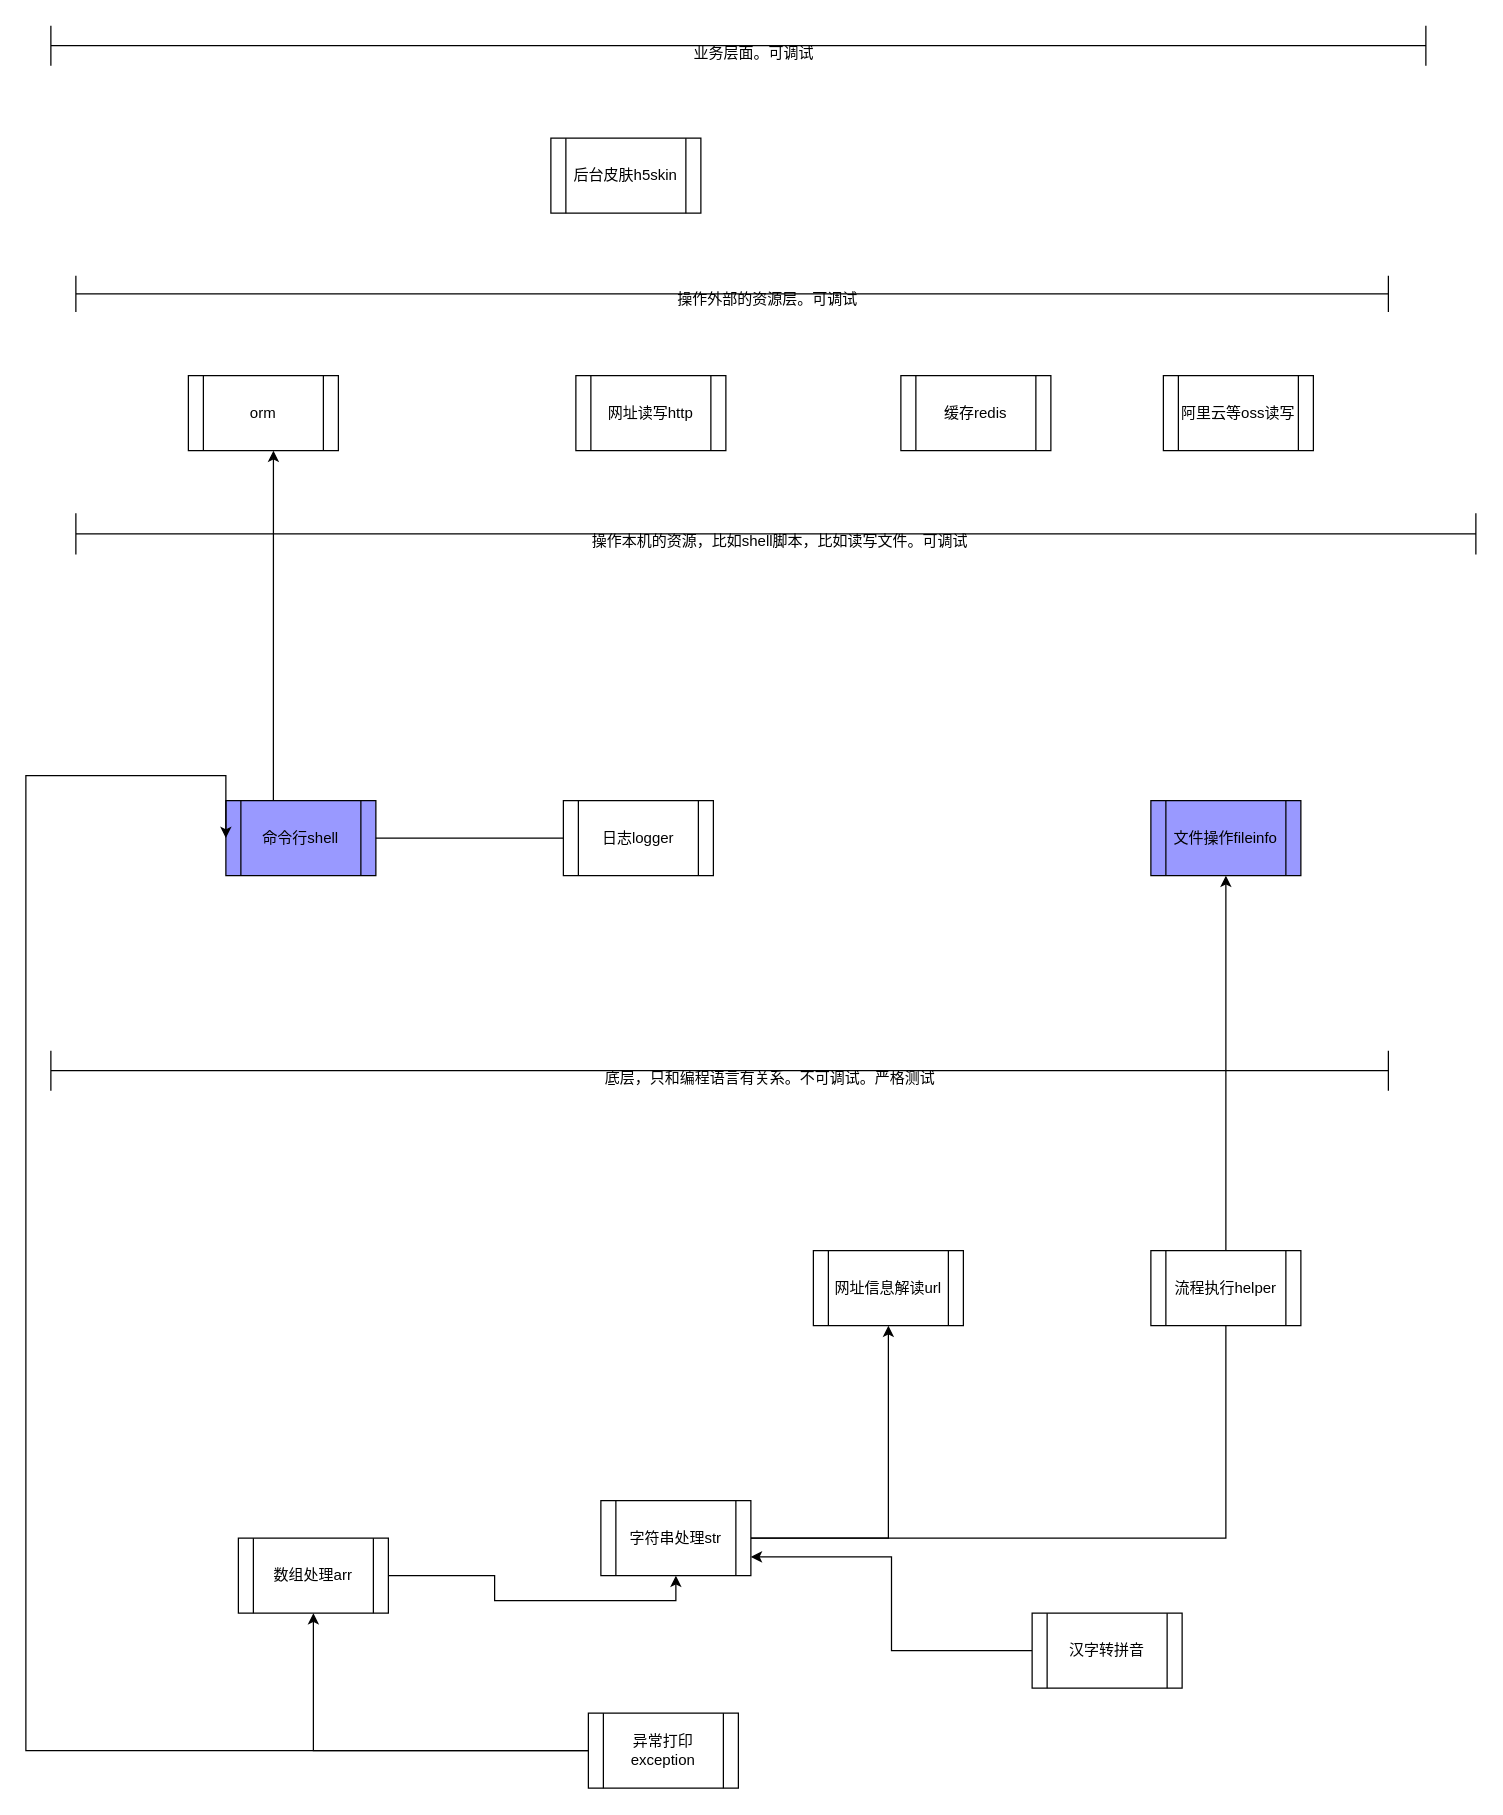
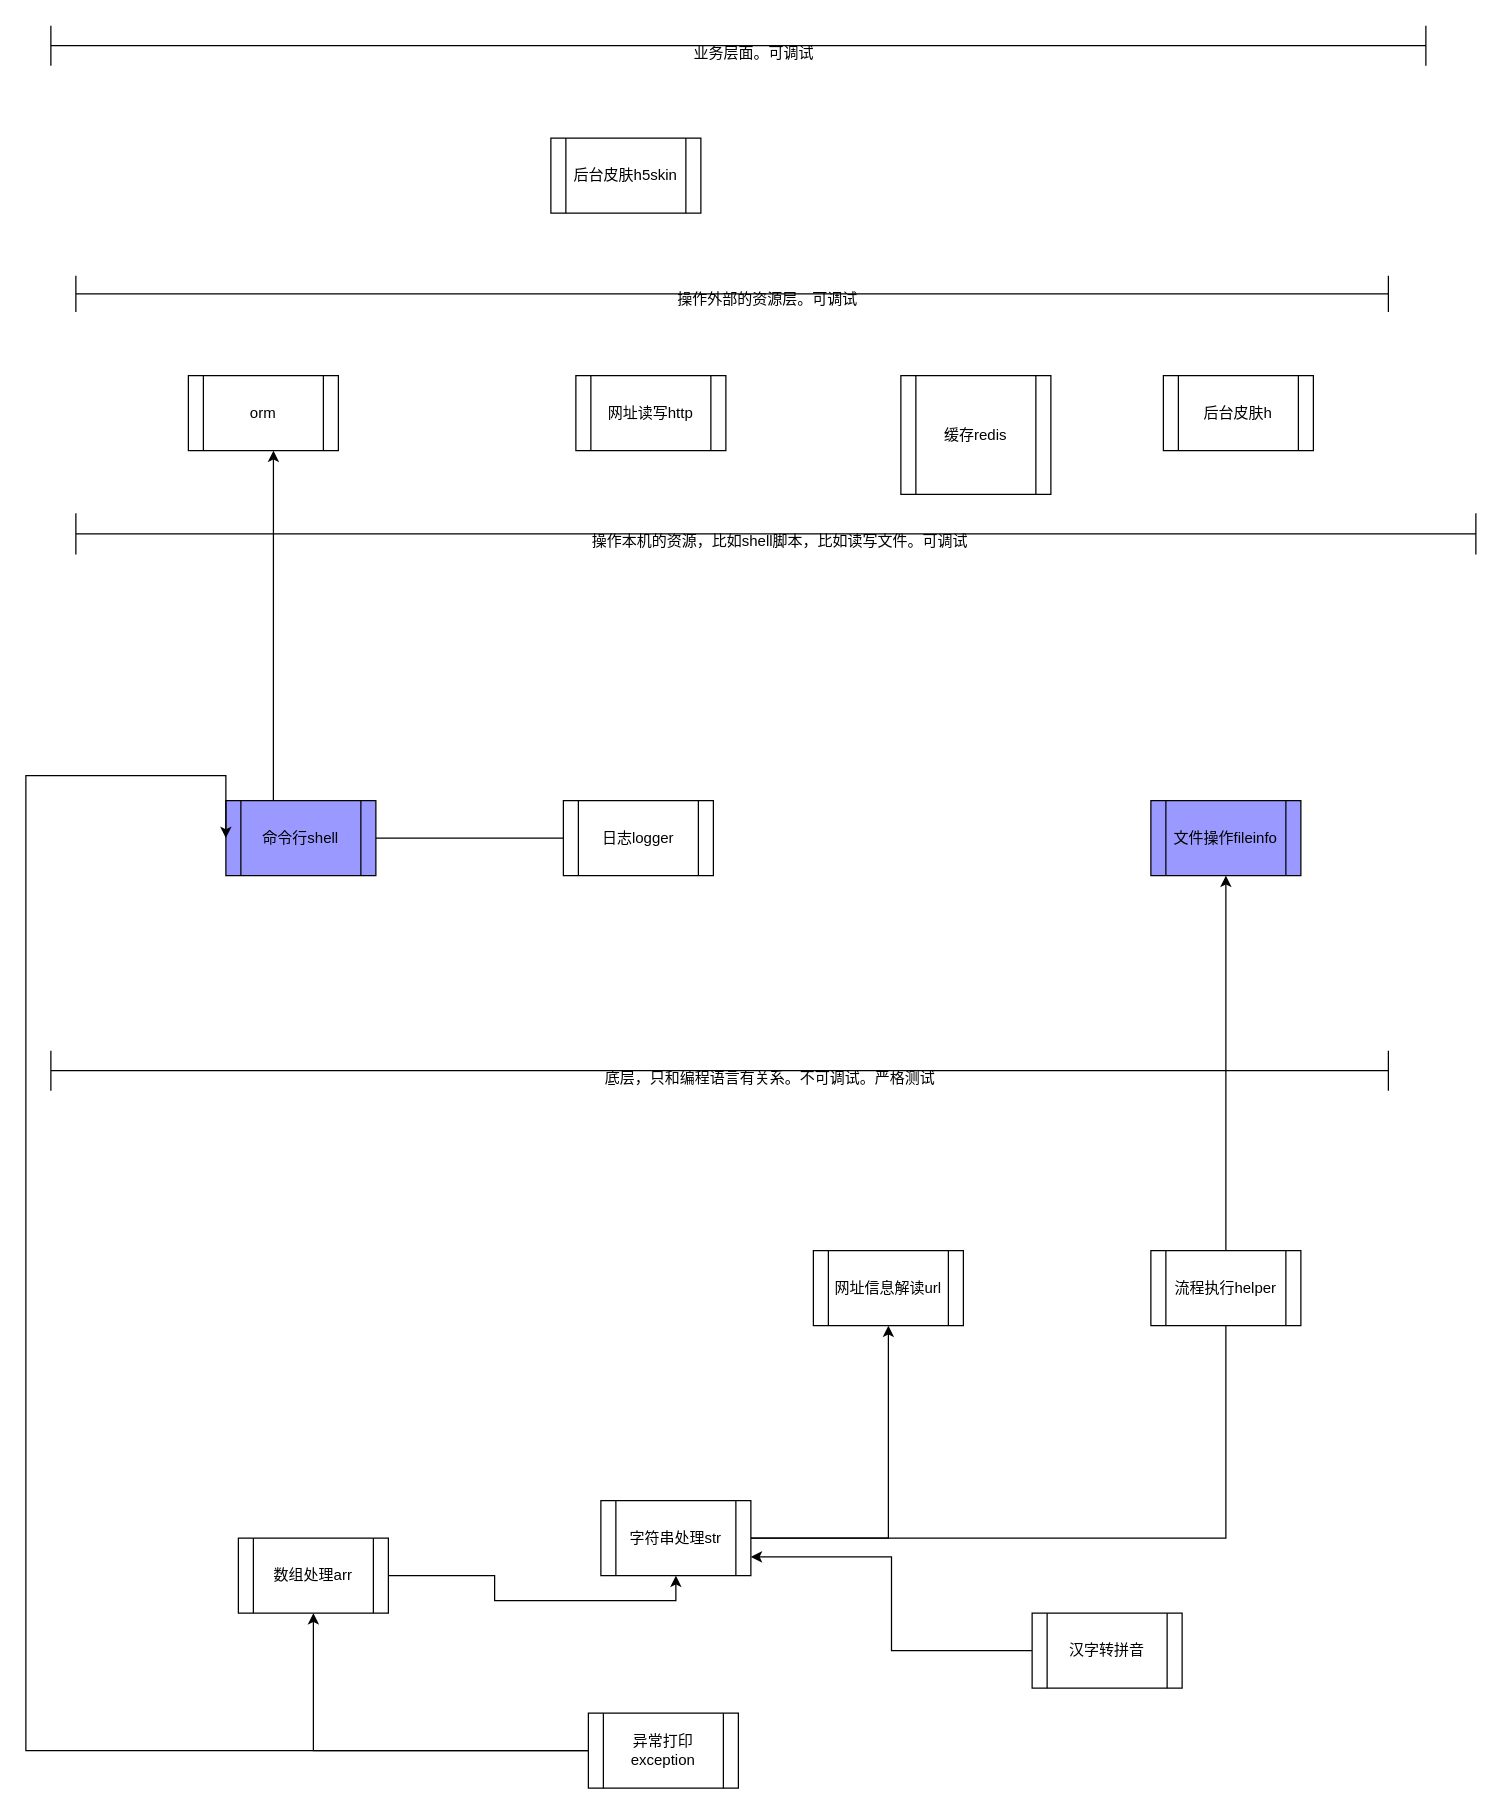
  <mxCell id="0" />
  <mxCell id="1" parent="0" />
  <mxCell id="2" style="edgeStyle=orthogonalEdgeStyle;rounded=0;orthogonalLoop=1;jettySize=auto;html=1;entryX=0.5;entryY=1;entryDx=0;entryDy=0;" edge="1" parent="1" source="4" target="15"><mxGeometry relative="1" as="geometry" /></mxCell>
  <mxCell id="3" style="edgeStyle=orthogonalEdgeStyle;rounded=0;orthogonalLoop=1;jettySize=auto;html=1;entryX=0.5;entryY=1;entryDx=0;entryDy=0;" edge="1" parent="1" source="4" target="16"><mxGeometry relative="1" as="geometry" /></mxCell>
  <mxCell id="4" value="字符串处理str" style="shape=process;whiteSpace=wrap;html=1;backgroundOutline=1;" vertex="1" parent="1"><mxGeometry x="480" y="1200" width="120" height="60" as="geometry" /></mxCell>
  <mxCell id="5" style="edgeStyle=orthogonalEdgeStyle;rounded=0;orthogonalLoop=1;jettySize=auto;html=1;entryX=0.5;entryY=1;entryDx=0;entryDy=0;" edge="1" parent="1" source="6" target="4"><mxGeometry relative="1" as="geometry" /></mxCell>
  <mxCell id="6" value="数组处理arr" style="shape=process;whiteSpace=wrap;html=1;backgroundOutline=1;" vertex="1" parent="1"><mxGeometry x="190" y="1230" width="120" height="60" as="geometry" /></mxCell>
  <mxCell id="7" style="edgeStyle=orthogonalEdgeStyle;rounded=0;orthogonalLoop=1;jettySize=auto;html=1;entryX=0.567;entryY=1;entryDx=0;entryDy=0;entryPerimeter=0;" edge="1" parent="1" source="8" target="10"><mxGeometry relative="1" as="geometry" /></mxCell>
  <mxCell id="8" value="日志logger" style="shape=process;whiteSpace=wrap;html=1;backgroundOutline=1;" vertex="1" parent="1"><mxGeometry x="450" y="640" width="120" height="60" as="geometry" /></mxCell>
  <mxCell id="9" value="流程执行helper" style="shape=process;whiteSpace=wrap;html=1;backgroundOutline=1;" vertex="1" parent="1"><mxGeometry x="920" y="1000" width="120" height="60" as="geometry" /></mxCell>
  <mxCell id="10" value="orm" style="shape=process;whiteSpace=wrap;html=1;backgroundOutline=1;" vertex="1" parent="1"><mxGeometry y="300" width="120" height="60" as="geometry" x="150" /></mxCell>
  <mxCell id="11" value="命令行shell" style="shape=process;whiteSpace=wrap;html=1;backgroundOutline=1;fillColor=#9999FF;" vertex="1" parent="1"><mxGeometry x="180" y="640" width="120" height="60" as="geometry" /></mxCell>
  <mxCell id="12" style="edgeStyle=orthogonalEdgeStyle;rounded=0;orthogonalLoop=1;jettySize=auto;html=1;entryX=0.5;entryY=1;entryDx=0;entryDy=0;" edge="1" parent="1" source="14" target="6"><mxGeometry relative="1" as="geometry" /></mxCell>
  <mxCell id="13" style="edgeStyle=orthogonalEdgeStyle;rounded=0;orthogonalLoop=1;jettySize=auto;html=1;entryX=0;entryY=0.5;entryDx=0;entryDy=0;" edge="1" parent="1" source="14" target="11"><mxGeometry relative="1" as="geometry"><Array as="points"><mxPoint x="20" y="1400" /><mxPoint x="20" y="620" /></Array></mxGeometry></mxCell>
  <mxCell id="14" value="异常打印exception" style="shape=process;whiteSpace=wrap;html=1;backgroundOutline=1;" vertex="1" parent="1"><mxGeometry x="470" y="1370" width="120" height="60" as="geometry" /></mxCell>
  <mxCell id="15" value="网址信息解读url" style="shape=process;whiteSpace=wrap;html=1;backgroundOutline=1;" vertex="1" parent="1"><mxGeometry x="650" y="1000" width="120" height="60" as="geometry" /></mxCell>
  <mxCell id="16" value="文件操作fileinfo" style="shape=process;whiteSpace=wrap;html=1;backgroundOutline=1;fillColor=#9999FF;" vertex="1" parent="1"><mxGeometry x="920" y="640" width="120" height="60" as="geometry" /></mxCell>
  <mxCell id="17" style="edgeStyle=orthogonalEdgeStyle;rounded=0;orthogonalLoop=1;jettySize=auto;html=1;entryX=1;entryY=0.75;entryDx=0;entryDy=0;" edge="1" parent="1" source="18" target="4"><mxGeometry relative="1" as="geometry" /></mxCell>
  <mxCell id="18" value="汉字转拼音" style="shape=process;whiteSpace=wrap;html=1;backgroundOutline=1;" vertex="1" parent="1"><mxGeometry x="825" y="1290" width="120" height="60" as="geometry" /></mxCell>
- <mxCell id="19" value="缓存redis" style="shape=process;whiteSpace=wrap;html=1;backgroundOutline=1;" vertex="1" parent="1"><mxGeometry x="720" y="300" width="120" height="60" as="geometry" /></mxCell>
+ <mxCell id="19" value="缓存redis" style="shape=process;whiteSpace=wrap;html=1;backgroundOutline=1;" vertex="1" parent="1"><mxGeometry x="720" y="300" width="120" height="95" as="geometry" /></mxCell>
  <mxCell id="20" value="后台皮肤h5skin" style="shape=process;whiteSpace=wrap;html=1;backgroundOutline=1;" vertex="1" parent="1"><mxGeometry x="440" y="110" width="120" height="60" as="geometry" /></mxCell>
  <mxCell id="21" value="" style="shape=crossbar;whiteSpace=wrap;html=1;rounded=1;" vertex="1" parent="1"><mxGeometry x="40" y="840" width="1070" height="32" as="geometry" /></mxCell>
  <mxCell id="22" value="底层，只和编程语言有关系。不可调试。严格测试" style="text;html=1;align=center;verticalAlign=middle;resizable=0;points=[];autosize=1;" vertex="1" parent="21"><mxGeometry x="435" y="12" width="280" height="20" as="geometry" /></mxCell>
  <mxCell id="23" value="" style="shape=crossbar;whiteSpace=wrap;html=1;rounded=1;" vertex="1" parent="1"><mxGeometry x="60" y="220" width="1050" height="29" as="geometry" /></mxCell>
  <mxCell id="24" value="操作外部的资源层。可调试" style="text;html=1;align=center;verticalAlign=middle;resizable=0;points=[];autosize=1;" vertex="1" parent="23"><mxGeometry x="473" y="9" width="160" height="20" as="geometry" /></mxCell>
  <mxCell id="25" value="" style="shape=crossbar;whiteSpace=wrap;html=1;rounded=1;" vertex="1" parent="1"><mxGeometry x="60" y="410" width="1120" height="33" as="geometry" /></mxCell>
  <mxCell id="26" value="操作本机的资源，比如shell脚本，比如读写文件。可调试" style="text;html=1;align=center;verticalAlign=middle;resizable=0;points=[];autosize=1;" vertex="1" parent="25"><mxGeometry x="403" y="13" width="320" height="20" as="geometry" /></mxCell>
  <mxCell id="27" value="网址读写http" style="shape=process;whiteSpace=wrap;html=1;backgroundOutline=1;" vertex="1" parent="1"><mxGeometry x="460" y="300" width="120" height="60" as="geometry" /></mxCell>
- <mxCell id="28" value="阿里云等oss读写" style="shape=process;whiteSpace=wrap;html=1;backgroundOutline=1;" vertex="1" parent="1"><mxGeometry x="930" y="300" width="120" height="60" as="geometry" /></mxCell>
+ <mxCell id="28" value="后台皮肤h" style="shape=process;whiteSpace=wrap;html=1;backgroundOutline=1;" vertex="1" parent="1"><mxGeometry x="930" y="300" width="120" height="60" as="geometry" /></mxCell>
  <mxCell id="29" value="" style="shape=crossbar;whiteSpace=wrap;html=1;rounded=1;" vertex="1" parent="1"><mxGeometry x="40" y="20" width="1100" height="32" as="geometry" /></mxCell>
  <mxCell id="30" value="业务层面。可调试" style="text;html=1;align=center;verticalAlign=middle;resizable=0;points=[];autosize=1;" vertex="1" parent="29"><mxGeometry x="507.419" y="12" width="110" height="20" as="geometry" /></mxCell>
